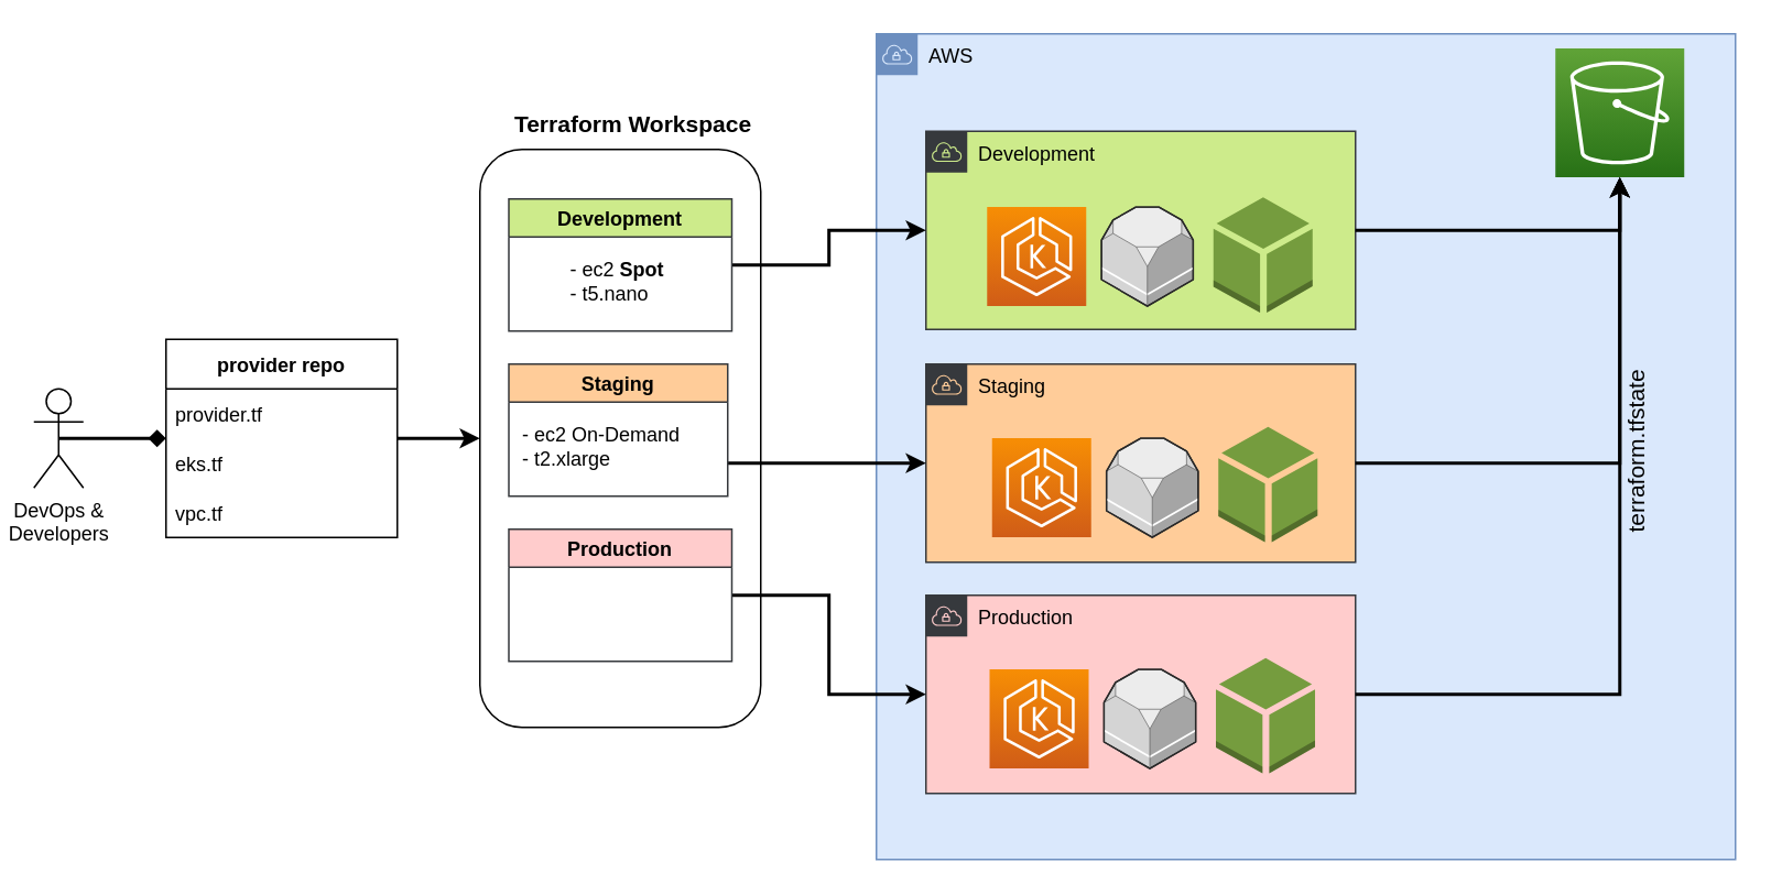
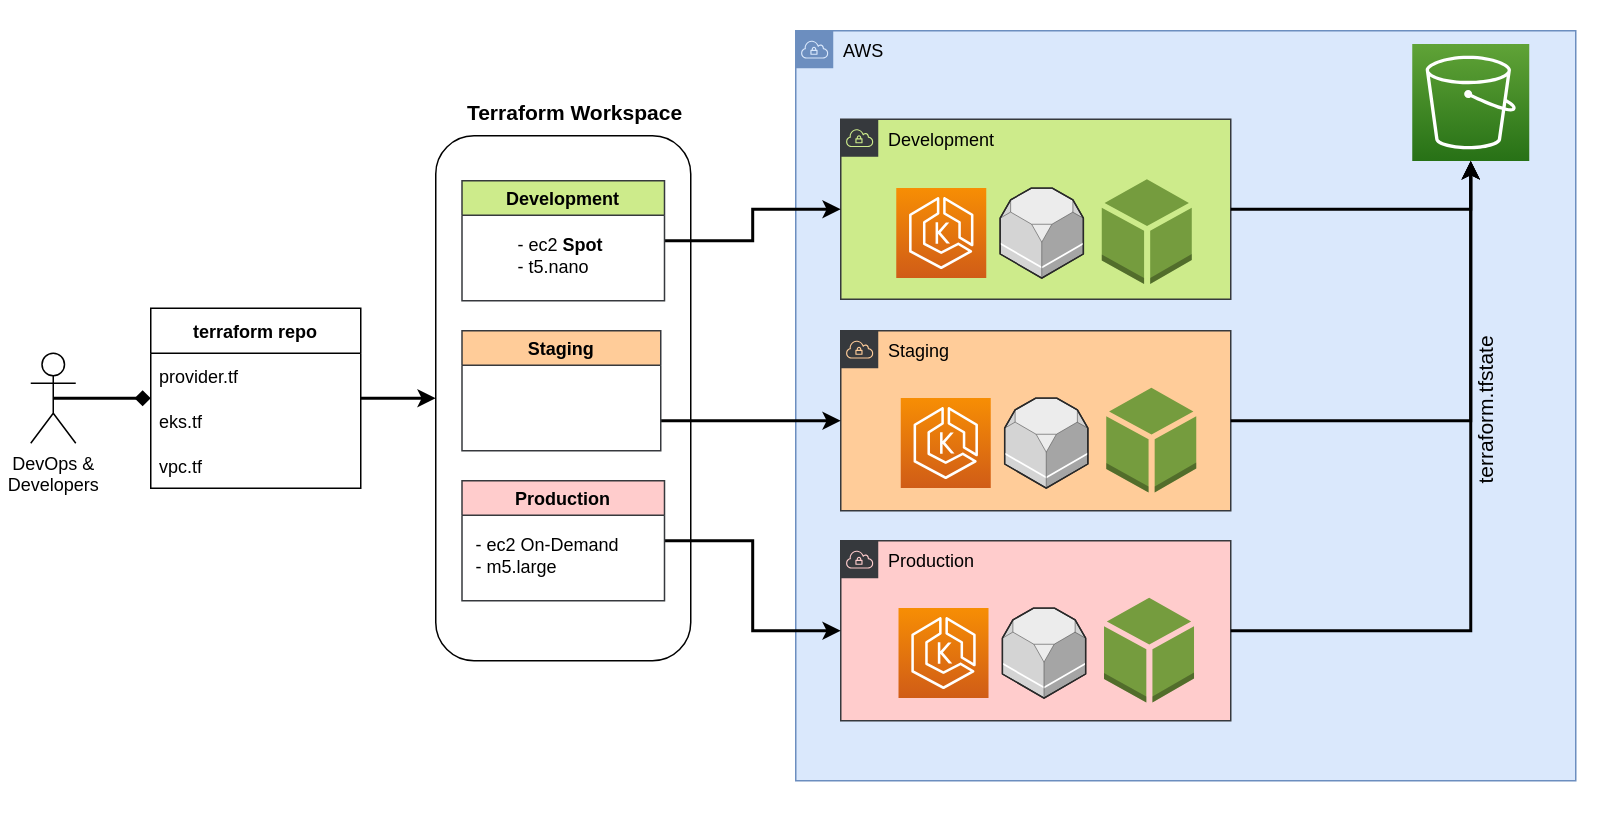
  <mxCell id="0" />
  <mxCell id="1" parent="0" />
  <mxCell id="2" value="AWS" style="points=[[0,0],[0.25,0],[0.5,0],[0.75,0],[1,0],[1,0.25],[1,0.5],[1,0.75],[1,1],[0.75,1],[0.5,1],[0.25,1],[0,1],[0,0.75],[0,0.5],[0,0.25]];outlineConnect=0;html=1;whiteSpace=wrap;fontSize=12;fontStyle=0;container=1;pointerEvents=0;collapsible=0;recursiveResize=0;shape=mxgraph.aws4.group;grIcon=mxgraph.aws4.group_vpc;strokeColor=#6c8ebf;fillColor=#dae8fc;verticalAlign=top;align=left;spacingLeft=30;dashed=0;" vertex="1" parent="1"><mxGeometry x="530" y="20" width="520" height="500" as="geometry" /></mxCell>
  <mxCell id="3" value="Development" style="sketch=0;outlineConnect=0;html=1;whiteSpace=wrap;fontSize=12;fontStyle=0;shape=mxgraph.aws4.group;grIcon=mxgraph.aws4.group_vpc;verticalAlign=top;align=left;spacingLeft=30;dashed=0;fillColor=#cdeb8b;strokeColor=#36393d;" vertex="1" parent="2"><mxGeometry x="30" y="59" width="260" height="120" as="geometry" /></mxCell>
  <mxCell id="4" value="Staging" style="sketch=0;outlineConnect=0;html=1;whiteSpace=wrap;fontSize=12;fontStyle=0;shape=mxgraph.aws4.group;grIcon=mxgraph.aws4.group_vpc;verticalAlign=top;align=left;spacingLeft=30;dashed=0;fillColor=#ffcc99;strokeColor=#36393d;" vertex="1" parent="2"><mxGeometry x="30" y="200" width="260" height="120" as="geometry" /></mxCell>
  <mxCell id="5" value="Production" style="sketch=0;outlineConnect=0;html=1;whiteSpace=wrap;fontSize=12;fontStyle=0;shape=mxgraph.aws4.group;grIcon=mxgraph.aws4.group_vpc;verticalAlign=top;align=left;spacingLeft=30;dashed=0;fillColor=#ffcccc;strokeColor=#36393d;" vertex="1" parent="2"><mxGeometry x="30" y="340" width="260" height="120" as="geometry" /></mxCell>
  <mxCell id="6" value="" style="sketch=0;points=[[0,0,0],[0.25,0,0],[0.5,0,0],[0.75,0,0],[1,0,0],[0,1,0],[0.25,1,0],[0.5,1,0],[0.75,1,0],[1,1,0],[0,0.25,0],[0,0.5,0],[0,0.75,0],[1,0.25,0],[1,0.5,0],[1,0.75,0]];outlineConnect=0;fontColor=#232F3E;gradientColor=#F78E04;gradientDirection=north;fillColor=#D05C17;strokeColor=#ffffff;dashed=0;verticalLabelPosition=bottom;verticalAlign=top;align=center;html=1;fontSize=12;fontStyle=0;aspect=fixed;shape=mxgraph.aws4.resourceIcon;resIcon=mxgraph.aws4.eks;" vertex="1" parent="2"><mxGeometry x="67.01" y="104.87" width="60" height="60" as="geometry" /></mxCell>
  <mxCell id="7" value="" style="verticalLabelPosition=bottom;html=1;verticalAlign=top;strokeWidth=1;align=center;outlineConnect=0;dashed=0;outlineConnect=0;shape=mxgraph.aws3d.rds;fillColor=#ECECEC;strokeColor=#5E5E5E;aspect=fixed;fontSize=14;" vertex="1" parent="2"><mxGeometry x="136.27" y="104.87" width="55.49" height="60" as="geometry" /></mxCell>
  <mxCell id="8" value="" style="outlineConnect=0;dashed=0;verticalLabelPosition=bottom;verticalAlign=top;align=center;html=1;shape=mxgraph.aws3.resources;fillColor=#759C3E;gradientColor=none;fontSize=14;strokeWidth=1;" vertex="1" parent="2"><mxGeometry x="204.01" y="99" width="60" height="69.75" as="geometry" /></mxCell>
  <mxCell id="9" value="" style="sketch=0;points=[[0,0,0],[0.25,0,0],[0.5,0,0],[0.75,0,0],[1,0,0],[0,1,0],[0.25,1,0],[0.5,1,0],[0.75,1,0],[1,1,0],[0,0.25,0],[0,0.5,0],[0,0.75,0],[1,0.25,0],[1,0.5,0],[1,0.75,0]];outlineConnect=0;fontColor=#232F3E;gradientColor=#F78E04;gradientDirection=north;fillColor=#D05C17;strokeColor=#ffffff;dashed=0;verticalLabelPosition=bottom;verticalAlign=top;align=center;html=1;fontSize=12;fontStyle=0;aspect=fixed;shape=mxgraph.aws4.resourceIcon;resIcon=mxgraph.aws4.eks;" vertex="1" parent="2"><mxGeometry x="70" y="244.87" width="60" height="60" as="geometry" /></mxCell>
  <mxCell id="10" value="" style="verticalLabelPosition=bottom;html=1;verticalAlign=top;strokeWidth=1;align=center;outlineConnect=0;dashed=0;outlineConnect=0;shape=mxgraph.aws3d.rds;fillColor=#ECECEC;strokeColor=#5E5E5E;aspect=fixed;fontSize=14;" vertex="1" parent="2"><mxGeometry x="139.26" y="244.87" width="55.49" height="60" as="geometry" /></mxCell>
  <mxCell id="11" value="" style="outlineConnect=0;dashed=0;verticalLabelPosition=bottom;verticalAlign=top;align=center;html=1;shape=mxgraph.aws3.resources;fillColor=#759C3E;gradientColor=none;fontSize=14;strokeWidth=1;" vertex="1" parent="2"><mxGeometry x="207" y="238" width="60" height="69.75" as="geometry" /></mxCell>
  <mxCell id="12" value="" style="sketch=0;points=[[0,0,0],[0.25,0,0],[0.5,0,0],[0.75,0,0],[1,0,0],[0,1,0],[0.25,1,0],[0.5,1,0],[0.75,1,0],[1,1,0],[0,0.25,0],[0,0.5,0],[0,0.75,0],[1,0.25,0],[1,0.5,0],[1,0.75,0]];outlineConnect=0;fontColor=#232F3E;gradientColor=#F78E04;gradientDirection=north;fillColor=#D05C17;strokeColor=#ffffff;dashed=0;verticalLabelPosition=bottom;verticalAlign=top;align=center;html=1;fontSize=12;fontStyle=0;aspect=fixed;shape=mxgraph.aws4.resourceIcon;resIcon=mxgraph.aws4.eks;" vertex="1" parent="2"><mxGeometry x="68.51" y="384.87" width="60" height="60" as="geometry" /></mxCell>
  <mxCell id="13" value="" style="verticalLabelPosition=bottom;html=1;verticalAlign=top;strokeWidth=1;align=center;outlineConnect=0;dashed=0;outlineConnect=0;shape=mxgraph.aws3d.rds;fillColor=#ECECEC;strokeColor=#5E5E5E;aspect=fixed;fontSize=14;" vertex="1" parent="2"><mxGeometry x="137.77" y="384.87" width="55.49" height="60" as="geometry" /></mxCell>
  <mxCell id="14" value="" style="outlineConnect=0;dashed=0;verticalLabelPosition=bottom;verticalAlign=top;align=center;html=1;shape=mxgraph.aws3.resources;fillColor=#759C3E;gradientColor=none;fontSize=14;strokeWidth=1;" vertex="1" parent="2"><mxGeometry x="205.51" y="378" width="60" height="69.75" as="geometry" /></mxCell>
  <mxCell id="15" value="" style="sketch=0;points=[[0,0,0],[0.25,0,0],[0.5,0,0],[0.75,0,0],[1,0,0],[0,1,0],[0.25,1,0],[0.5,1,0],[0.75,1,0],[1,1,0],[0,0.25,0],[0,0.5,0],[0,0.75,0],[1,0.25,0],[1,0.5,0],[1,0.75,0]];outlineConnect=0;fontColor=#232F3E;gradientColor=#60A337;gradientDirection=north;fillColor=#277116;strokeColor=#ffffff;dashed=0;verticalLabelPosition=bottom;verticalAlign=top;align=center;html=1;fontSize=12;fontStyle=0;aspect=fixed;shape=mxgraph.aws4.resourceIcon;resIcon=mxgraph.aws4.s3;" vertex="1" parent="2"><mxGeometry x="411" y="8.87" width="78" height="78" as="geometry" /></mxCell>
  <mxCell id="16" style="edgeStyle=orthogonalEdgeStyle;rounded=0;orthogonalLoop=1;jettySize=auto;html=1;fontSize=14;strokeWidth=2;entryX=0.5;entryY=1;entryDx=0;entryDy=0;entryPerimeter=0;" edge="1" parent="2" source="3" target="15"><mxGeometry relative="1" as="geometry"><mxPoint x="450" y="119" as="targetPoint" /></mxGeometry></mxCell>
  <mxCell id="17" style="edgeStyle=orthogonalEdgeStyle;rounded=0;orthogonalLoop=1;jettySize=auto;html=1;fontSize=14;strokeWidth=2;entryX=0.5;entryY=1;entryDx=0;entryDy=0;entryPerimeter=0;" edge="1" parent="2" source="4" target="15"><mxGeometry relative="1" as="geometry"><mxPoint x="450" y="100" as="targetPoint" /></mxGeometry></mxCell>
  <mxCell id="18" style="edgeStyle=orthogonalEdgeStyle;rounded=0;orthogonalLoop=1;jettySize=auto;html=1;fontSize=14;strokeWidth=2;entryX=0.5;entryY=1;entryDx=0;entryDy=0;entryPerimeter=0;" edge="1" parent="2" source="5" target="15"><mxGeometry relative="1" as="geometry"><mxPoint x="450" y="90" as="targetPoint" /></mxGeometry></mxCell>
  <mxCell id="19" value="terraform.tfstate" style="text;html=1;strokeColor=none;fillColor=none;align=center;verticalAlign=middle;whiteSpace=wrap;rounded=0;fontSize=14;rotation=-90;" vertex="1" parent="2"><mxGeometry x="430" y="238" width="60" height="30" as="geometry" /></mxCell>
  <mxCell id="20" style="edgeStyle=orthogonalEdgeStyle;rounded=0;orthogonalLoop=1;jettySize=auto;html=1;exitX=0.5;exitY=0.5;exitDx=0;exitDy=0;exitPerimeter=0;fontSize=14;strokeWidth=2;endArrow=diamond;" edge="1" parent="1" source="21" target="23"><mxGeometry relative="1" as="geometry" /></mxCell>
  <mxCell id="21" value="DevOps &amp;amp;&lt;br&gt;Developers" style="shape=umlActor;verticalLabelPosition=bottom;verticalAlign=top;html=1;outlineConnect=0;" vertex="1" parent="1"><mxGeometry x="20" y="235" width="30" height="60" as="geometry" /></mxCell>
  <mxCell id="22" style="edgeStyle=orthogonalEdgeStyle;rounded=0;orthogonalLoop=1;jettySize=auto;html=1;exitX=1;exitY=0.5;exitDx=0;exitDy=0;entryX=0;entryY=0.5;entryDx=0;entryDy=0;strokeWidth=2;" edge="1" parent="1" source="23" target="27"><mxGeometry relative="1" as="geometry" /></mxCell>
- <mxCell id="23" value="provider repo" style="swimlane;fontStyle=1;childLayout=stackLayout;horizontal=1;startSize=30;horizontalStack=0;resizeParent=1;resizeParentMax=0;resizeLast=0;collapsible=1;marginBottom=0;strokeWidth=1;" vertex="1" parent="1"><mxGeometry x="100" y="205" width="140" height="120" as="geometry" /></mxCell>
+ <mxCell id="23" value="terraform repo" style="swimlane;fontStyle=1;childLayout=stackLayout;horizontal=1;startSize=30;horizontalStack=0;resizeParent=1;resizeParentMax=0;resizeLast=0;collapsible=1;marginBottom=0;strokeWidth=1;" vertex="1" parent="1"><mxGeometry x="100" y="205" width="140" height="120" as="geometry" /></mxCell>
  <mxCell id="24" value="provider.tf" style="text;strokeColor=none;fillColor=none;align=left;verticalAlign=middle;spacingLeft=4;spacingRight=4;overflow=hidden;points=[[0,0.5],[1,0.5]];portConstraint=eastwest;rotatable=0;" vertex="1" parent="23"><mxGeometry y="30" width="140" height="30" as="geometry" /></mxCell>
  <mxCell id="25" value="eks.tf" style="text;strokeColor=none;fillColor=none;align=left;verticalAlign=middle;spacingLeft=4;spacingRight=4;overflow=hidden;points=[[0,0.5],[1,0.5]];portConstraint=eastwest;rotatable=0;" vertex="1" parent="23"><mxGeometry y="60" width="140" height="30" as="geometry" /></mxCell>
  <mxCell id="26" value="vpc.tf" style="text;strokeColor=none;fillColor=none;align=left;verticalAlign=middle;spacingLeft=4;spacingRight=4;overflow=hidden;points=[[0,0.5],[1,0.5]];portConstraint=eastwest;rotatable=0;" vertex="1" parent="23"><mxGeometry y="90" width="140" height="30" as="geometry" /></mxCell>
  <mxCell id="27" value="" style="rounded=1;whiteSpace=wrap;html=1;" vertex="1" parent="1"><mxGeometry x="290" y="90" width="170" height="350" as="geometry" /></mxCell>
  <mxCell id="28" style="edgeStyle=orthogonalEdgeStyle;rounded=0;orthogonalLoop=1;jettySize=auto;html=1;exitX=1;exitY=0.5;exitDx=0;exitDy=0;fontSize=14;strokeWidth=2;" edge="1" parent="1" source="29" target="3"><mxGeometry relative="1" as="geometry" /></mxCell>
  <mxCell id="29" value="Development" style="swimlane;startSize=23;fillColor=#cdeb8b;strokeColor=#36393d;" vertex="1" parent="1"><mxGeometry x="307.5" y="120" width="135" height="80" as="geometry" /></mxCell>
  <mxCell id="30" style="edgeStyle=orthogonalEdgeStyle;rounded=0;orthogonalLoop=1;jettySize=auto;html=1;exitX=1;exitY=0.75;exitDx=0;exitDy=0;fontSize=14;strokeWidth=2;" edge="1" parent="1" source="31" target="4"><mxGeometry relative="1" as="geometry" /></mxCell>
  <mxCell id="31" value="Staging" style="swimlane;fillColor=#ffcc99;strokeColor=#36393d;" vertex="1" parent="1"><mxGeometry x="307.5" y="220" width="132.5" height="80" as="geometry" /></mxCell>
- <mxCell id="32" value="&lt;div align=&quot;left&quot;&gt;- ec2 On-Demand&lt;br&gt;- t2.xlarge&lt;/div&gt;" style="text;html=1;align=left;verticalAlign=middle;resizable=0;points=[];autosize=1;strokeColor=none;fillColor=none;" vertex="1" parent="31"><mxGeometry x="6.5" y="35" width="120" height="30" as="geometry" /></mxCell>
  <mxCell id="33" style="edgeStyle=orthogonalEdgeStyle;rounded=0;orthogonalLoop=1;jettySize=auto;html=1;exitX=1;exitY=0.5;exitDx=0;exitDy=0;fontSize=14;strokeWidth=2;" edge="1" parent="1" source="34" target="5"><mxGeometry relative="1" as="geometry" /></mxCell>
  <mxCell id="34" value="Production" style="swimlane;fillColor=#ffcccc;strokeColor=#36393d;" vertex="1" parent="1"><mxGeometry x="307.5" y="320" width="135" height="80" as="geometry" /></mxCell>
+ <mxCell id="35" value="&lt;div align=&quot;left&quot;&gt;- ec2 On-Demand&lt;br&gt;- m5.large&lt;/div&gt;" style="text;html=1;align=left;verticalAlign=middle;resizable=0;points=[];autosize=1;strokeColor=none;fillColor=none;" vertex="1" parent="34"><mxGeometry x="7.5" y="35" width="120" height="30" as="geometry" /></mxCell>
  <mxCell id="36" value="&lt;div align=&quot;left&quot;&gt;- ec2 &lt;b&gt;Spot&lt;/b&gt;&lt;br&gt;&lt;/div&gt;&lt;div align=&quot;left&quot;&gt;- t5.nano&lt;/div&gt;" style="text;html=1;align=left;verticalAlign=middle;resizable=0;points=[];autosize=1;strokeColor=none;fillColor=none;" vertex="1" parent="1"><mxGeometry x="342.5" y="155" width="80" height="30" as="geometry" /></mxCell>
  <mxCell id="37" value="&lt;font style=&quot;font-size: 14px&quot;&gt;&lt;b&gt;Terraform Workspace&lt;/b&gt;&lt;/font&gt;" style="text;html=1;strokeColor=none;fillColor=none;align=center;verticalAlign=middle;whiteSpace=wrap;rounded=0;strokeWidth=3;" vertex="1" parent="1"><mxGeometry x="292.5" y="60" width="180" height="30" as="geometry" /></mxCell>
